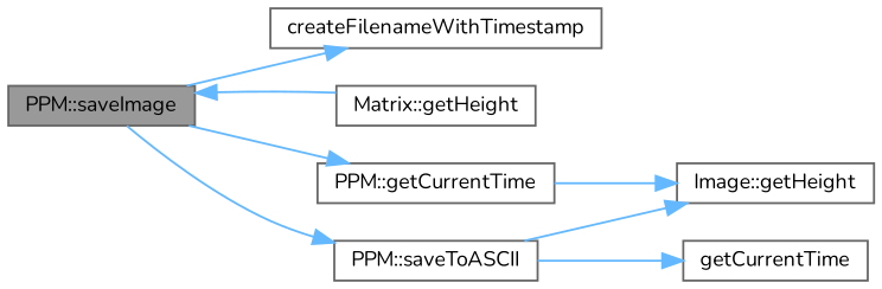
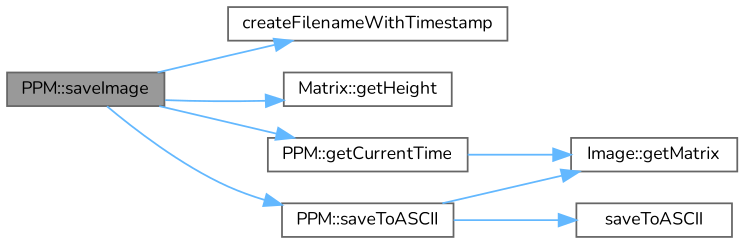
  digraph {
    fontname=Nunito
    rankdir=LR
    node [color=grey40 fillcolor=white fontname=Nunito fontsize=10 shape=box style=filled]
    edge [color=steelblue1 fontname=Nunito fontsize=10 labelfontname=Helvetica labelfontsize=10 style=solid]
    n1 [color=gray40 fillcolor=grey60 fontcolor=black height=0.2 label="PPM::saveImage" width=0.4]
    n2 [height=0.2 label=createFilenameWithTimestamp width=0.4]
    n3 [height=0.2 label="Matrix::getHeight" width=0.4]
    n4 [height=0.2 label="PPM::saveToASCII" width=0.4]
    n5 [height=0.2 label="PPM::getCurrentTime" width=0.4]
-   n6 [height=0.2 label="Image::getHeight" width=0.4]
-   n7 [height=0.2 label=getCurrentTime width=0.4]
+   n6 [height=0.2 label="Image::getMatrix" width=0.4]
+   n7 [height=0.2 label=saveToASCII width=0.4]
    n1 -> n2
-   n3 -> n1
+   n1 -> n3
    n1 -> n4
    n1 -> n5
    n4 -> n6
    n4 -> n7
    n5 -> n6
  }
